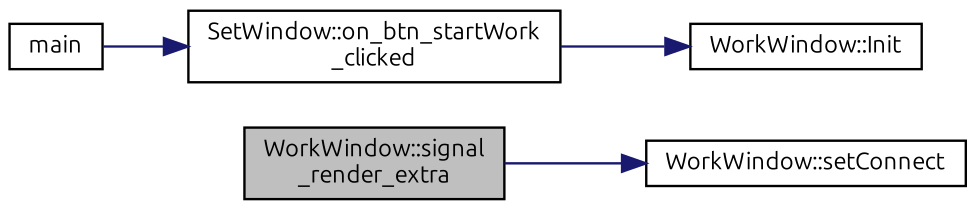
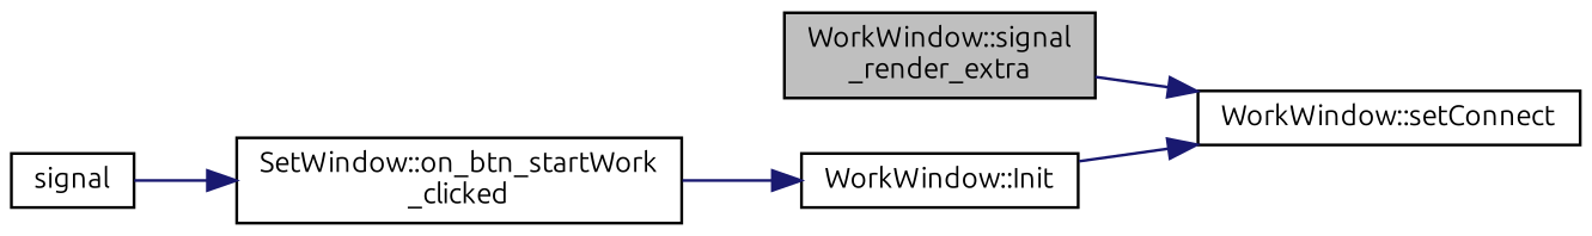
  digraph {
    fontname=Ubuntu
    rankdir=RL
    node [color=black fillcolor=white fontname=Ubuntu fontsize=10 shape=record style=filled]
    edge [color=midnightblue dir=back fontname=Ubuntu fontsize=10 labelfontname=Helvetica labelfontsize=10 style=solid]
    n1 [fillcolor=grey75 fontcolor=black height=0.2 label="WorkWindow::signal\l_render_extra" width=0.4]
    n2 [height=0.2 label="WorkWindow::setConnect" width=0.4]
    n3 [height=0.2 label="WorkWindow::Init" width=0.4]
    n4 [height=0.2 label="SetWindow::on_btn_startWork\l_clicked" width=0.4]
-   n5 [height=0.2 label=main width=0.4]
+   n5 [height=0.2 label=signal width=0.4]
    n2 -> n1
+   n2 -> n3
    n3 -> n4
    n4 -> n5
  }
